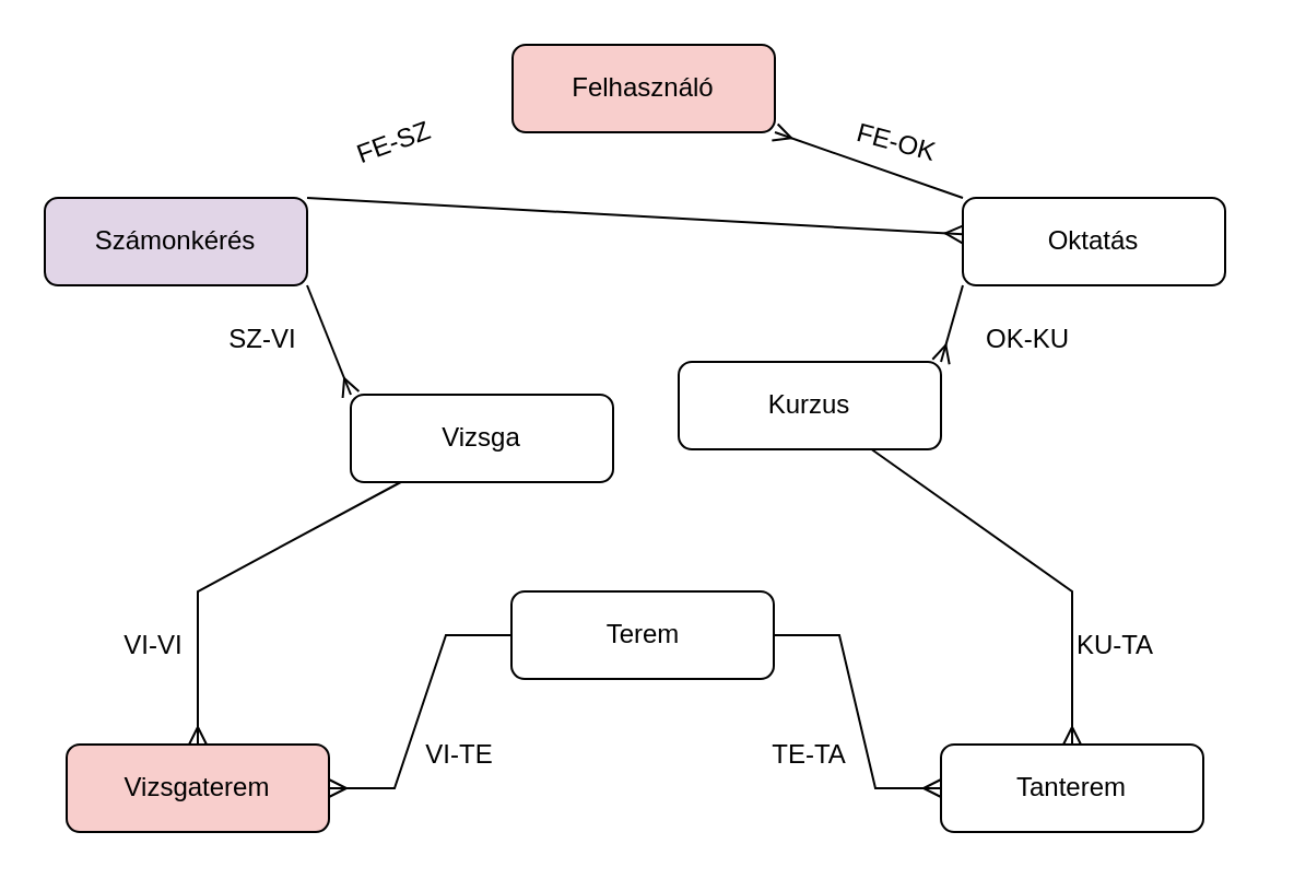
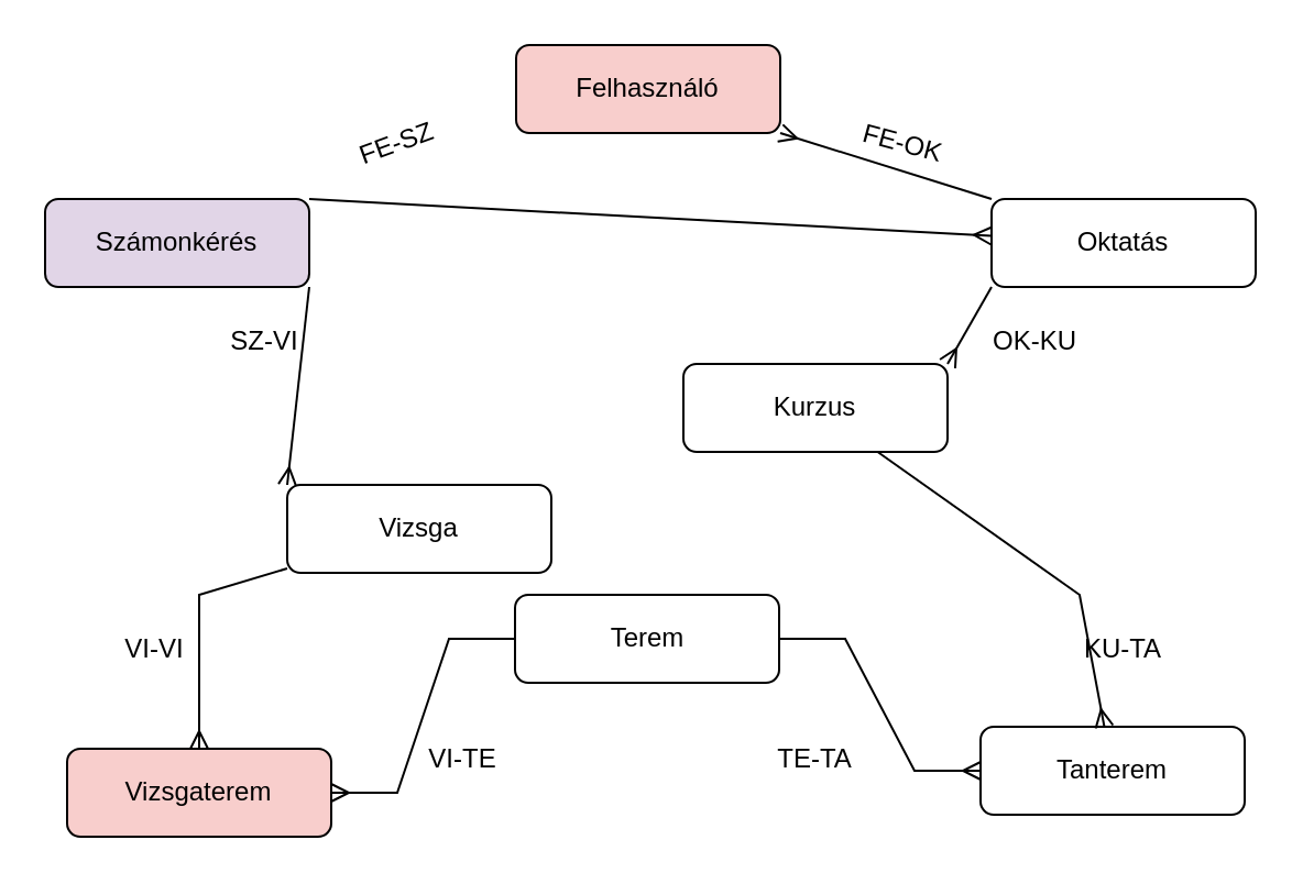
  <mxCell id="0" />
  <mxCell id="1" parent="0" />
  <mxCell id="2" value="Kurzus" style="rounded=1;whiteSpace=wrap;html=1;" parent="1" vertex="1"><mxGeometry x="310" y="165" width="120" height="40" as="geometry" /></mxCell>
  <mxCell id="3" value="Terem" style="rounded=1;whiteSpace=wrap;html=1;" parent="1" vertex="1"><mxGeometry x="233.5" y="270" width="120" height="40" as="geometry" /></mxCell>
- <mxCell id="4" value="Vizsga" style="rounded=1;whiteSpace=wrap;html=1;" parent="1" vertex="1"><mxGeometry x="160" y="180" width="120" height="40" as="geometry" /></mxCell>
+ <mxCell id="4" value="Vizsga" style="rounded=1;whiteSpace=wrap;html=1;" parent="1" vertex="1"><mxGeometry x="130" y="220" width="120" height="40" as="geometry" /></mxCell>
  <mxCell id="5" value="Felhasználó" style="rounded=1;whiteSpace=wrap;html=1;fillColor=#f8cecc;" parent="1" vertex="1"><mxGeometry x="234" y="20" width="120" height="40" as="geometry" /></mxCell>
  <mxCell id="6" value="Vizsgaterem" style="rounded=1;whiteSpace=wrap;html=1;fillColor=#f8cecc;" parent="1" vertex="1"><mxGeometry x="30" y="340" width="120" height="40" as="geometry" /></mxCell>
- <mxCell id="7" value="Tanterem" style="rounded=1;whiteSpace=wrap;html=1;" parent="1" vertex="1"><mxGeometry x="430" y="340" width="120" height="40" as="geometry" /></mxCell>
+ <mxCell id="7" value="Tanterem" style="rounded=1;whiteSpace=wrap;html=1;" parent="1" vertex="1"><mxGeometry x="445" y="330" width="120" height="40" as="geometry" /></mxCell>
  <mxCell id="8" value="Számonkérés" style="rounded=1;whiteSpace=wrap;html=1;fillColor=#e1d5e7;" parent="1" vertex="1"><mxGeometry x="20" y="90" width="120" height="40" as="geometry" /></mxCell>
- <mxCell id="9" value="&lt;div&gt;Oktatás&lt;/div&gt;" style="rounded=1;whiteSpace=wrap;html=1;" parent="1" vertex="1"><mxGeometry x="440" y="90" width="120" height="40" as="geometry" /></mxCell>
+ <mxCell id="9" value="&lt;div&gt;Oktatás&lt;/div&gt;" style="rounded=1;whiteSpace=wrap;html=1;" parent="1" vertex="1"><mxGeometry x="450" y="90" width="120" height="40" as="geometry" /></mxCell>
  <mxCell id="10" value="" style="edgeStyle=entityRelationEdgeStyle;fontSize=12;html=1;endArrow=ERmany;rounded=0;" parent="1" source="3" target="7" edge="1"><mxGeometry width="100" height="100" relative="1" as="geometry"><mxPoint x="240" y="220" as="sourcePoint" /><mxPoint x="340" y="120" as="targetPoint" /></mxGeometry></mxCell>
  <mxCell id="11" value="" style="edgeStyle=entityRelationEdgeStyle;fontSize=12;html=1;endArrow=ERmany;rounded=0;" parent="1" source="3" target="6" edge="1"><mxGeometry width="100" height="100" relative="1" as="geometry"><mxPoint x="364" y="370" as="sourcePoint" /><mxPoint x="204" y="390" as="targetPoint" /></mxGeometry></mxCell>
  <mxCell id="12" value="" style="fontSize=12;html=1;endArrow=ERmany;rounded=0;" parent="1" source="4" target="6" edge="1"><mxGeometry width="100" height="100" relative="1" as="geometry"><mxPoint x="410" y="370" as="sourcePoint" /><mxPoint x="500" y="280" as="targetPoint" /><Array as="points"><mxPoint x="90" y="270" /></Array></mxGeometry></mxCell>
  <mxCell id="13" value="" style="fontSize=12;html=1;endArrow=ERmany;rounded=0;" parent="1" source="2" target="7" edge="1"><mxGeometry width="100" height="100" relative="1" as="geometry"><mxPoint x="420" y="270" as="sourcePoint" /><mxPoint x="390" y="340" as="targetPoint" /><Array as="points"><mxPoint x="490" y="270" /></Array></mxGeometry></mxCell>
  <mxCell id="14" value="FE-SZ" style="text;html=1;align=center;verticalAlign=middle;whiteSpace=wrap;rounded=0;rotation=-20;" parent="1" vertex="1"><mxGeometry x="150" y="50" width="60" height="30" as="geometry" /></mxCell>
  <mxCell id="15" value="FE-OK" style="text;html=1;align=center;verticalAlign=middle;whiteSpace=wrap;rounded=0;rotation=15;" parent="1" vertex="1"><mxGeometry x="380" y="50" width="60" height="30" as="geometry" /></mxCell>
  <mxCell id="16" value="OK-KU" style="text;html=1;align=center;verticalAlign=middle;whiteSpace=wrap;rounded=0;rotation=0;" parent="1" vertex="1"><mxGeometry x="440" y="140" width="60" height="30" as="geometry" /></mxCell>
  <mxCell id="17" value="&lt;div&gt;SZ-VI&lt;/div&gt;" style="text;html=1;align=center;verticalAlign=middle;whiteSpace=wrap;rounded=0;rotation=0;" parent="1" vertex="1"><mxGeometry x="90" y="140" width="60" height="30" as="geometry" /></mxCell>
  <mxCell id="18" value="KU-TA" style="text;html=1;align=center;verticalAlign=middle;whiteSpace=wrap;rounded=0;rotation=0;" parent="1" vertex="1"><mxGeometry x="480" y="280" width="60" height="30" as="geometry" /></mxCell>
  <mxCell id="19" value="VI-VI" style="text;html=1;align=center;verticalAlign=middle;whiteSpace=wrap;rounded=0;rotation=0;" parent="1" vertex="1"><mxGeometry x="40" y="280" width="60" height="30" as="geometry" /></mxCell>
  <mxCell id="20" value="TE-TA" style="text;html=1;align=center;verticalAlign=middle;whiteSpace=wrap;rounded=0;rotation=0;" parent="1" vertex="1"><mxGeometry x="340" y="330" width="60" height="30" as="geometry" /></mxCell>
  <mxCell id="21" value="VI-TE" style="text;html=1;align=center;verticalAlign=middle;whiteSpace=wrap;rounded=0;rotation=0;" parent="1" vertex="1"><mxGeometry x="180" y="330" width="60" height="30" as="geometry" /></mxCell>
  <mxCell id="22" value="" style="fontSize=12;html=1;endArrow=ERmany;rounded=0;entryX=1;entryY=1;entryDx=0;entryDy=0;exitX=0;exitY=0;exitDx=0;exitDy=0;" edge="1" parent="1" source="9" target="5"><mxGeometry width="100" height="100" relative="1" as="geometry"><mxPoint x="364" y="370" as="sourcePoint" /><mxPoint x="440" y="370" as="targetPoint" /></mxGeometry></mxCell>
  <mxCell id="23" value="" style="fontSize=12;html=1;endArrow=ERmany;rounded=0;exitX=1;exitY=0;exitDx=0;exitDy=0;" edge="1" parent="1" source="8" target="9"><mxGeometry width="100" height="100" relative="1" as="geometry"><mxPoint x="364" y="370" as="sourcePoint" /><mxPoint x="440" y="370" as="targetPoint" /></mxGeometry></mxCell>
  <mxCell id="24" value="" style="fontSize=12;html=1;endArrow=ERmany;rounded=0;exitX=0;exitY=1;exitDx=0;exitDy=0;entryX=1;entryY=0;entryDx=0;entryDy=0;" edge="1" parent="1" source="9" target="2"><mxGeometry width="100" height="100" relative="1" as="geometry"><mxPoint x="374" y="380" as="sourcePoint" /><mxPoint x="350" y="200" as="targetPoint" /></mxGeometry></mxCell>
  <mxCell id="25" value="" style="fontSize=12;html=1;endArrow=ERmany;rounded=0;exitX=1;exitY=1;exitDx=0;exitDy=0;entryX=0;entryY=0;entryDx=0;entryDy=0;strokeColor=default;entryPerimeter=0;" edge="1" parent="1" source="8" target="4"><mxGeometry width="100" height="100" relative="1" as="geometry"><mxPoint x="384" y="390" as="sourcePoint" /><mxPoint x="190" y="248" as="targetPoint" /></mxGeometry></mxCell>
